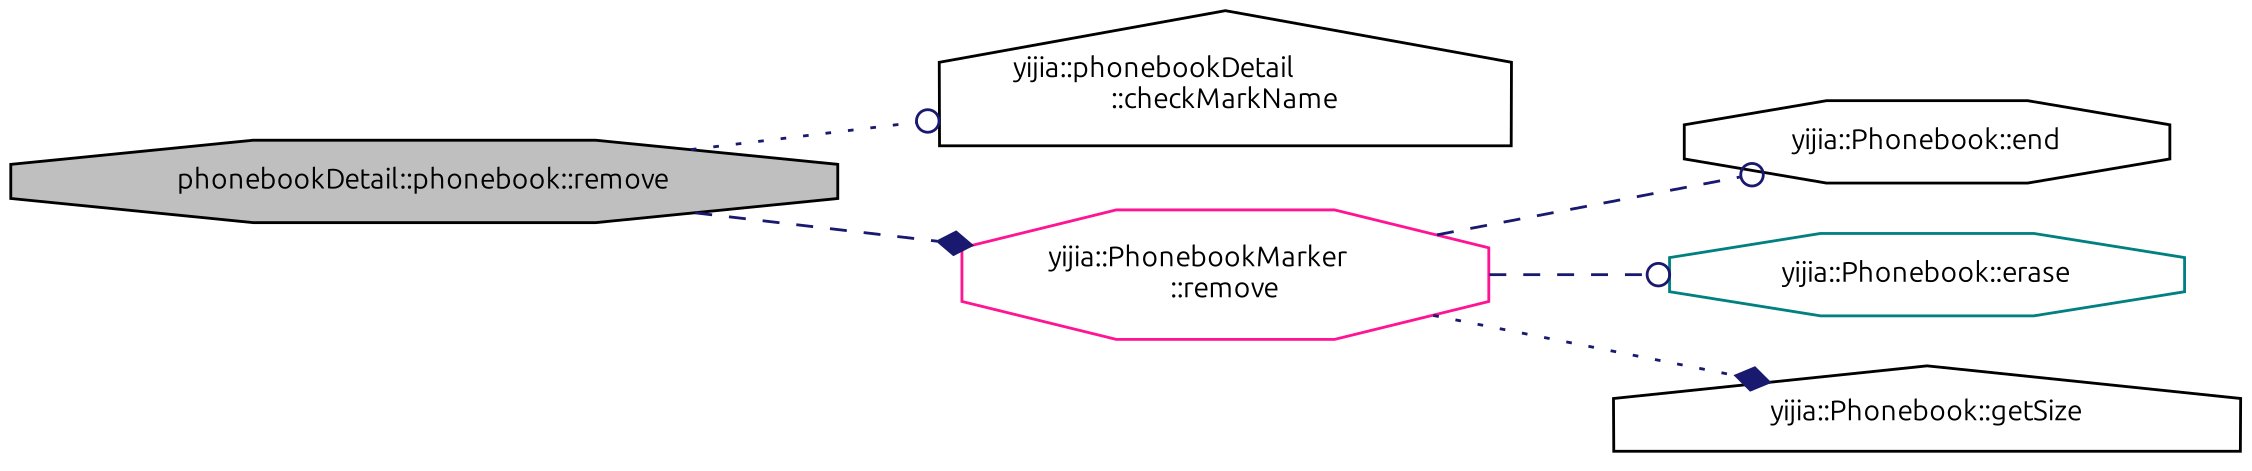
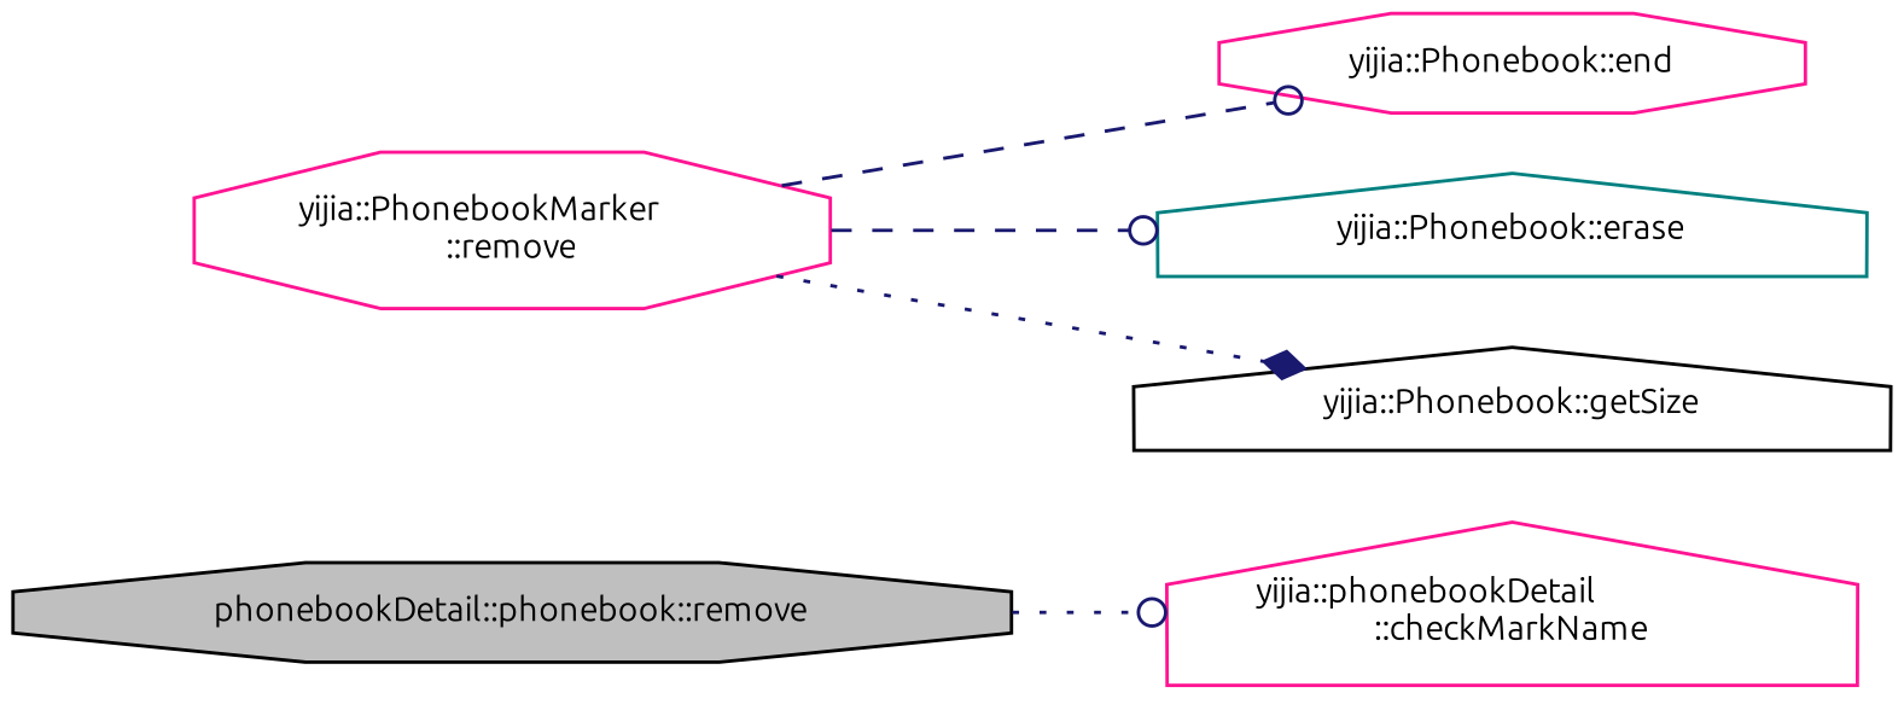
  digraph {
    fontname=Ubuntu
    rankdir=LR
    node [color=black fillcolor=white fontname=Ubuntu fontsize=10 shape=octagon style=filled]
    edge [arrowhead=odot color=midnightblue fontname=Ubuntu fontsize=10 labelfontname=Helvetica labelfontsize=10 style=dashed]
    n1 [fillcolor=grey75 fontcolor=black height=0.2 label="phonebookDetail::phonebook::remove" width=0.4]
-   n2 [height=0.2 label="yijia::phonebookDetail\l::checkMarkName" shape=house width=0.4]
+   n2 [color=deeppink height=0.2 label="yijia::phonebookDetail\l::checkMarkName" shape=house width=0.4]
    n3 [color=deeppink height=0.2 label="yijia::PhonebookMarker\l::remove" width=0.4]
-   n4 [height=0.2 label="yijia::Phonebook::end" width=0.4]
-   n5 [color=teal height=0.2 label="yijia::Phonebook::erase" width=0.4]
+   n4 [color=deeppink height=0.2 label="yijia::Phonebook::end" width=0.4]
+   n5 [color=teal height=0.2 label="yijia::Phonebook::erase" shape=house width=0.4]
    n6 [height=0.2 label="yijia::Phonebook::getSize" shape=house width=0.4]
    n1 -> n2 [style=dotted]
-   n1 -> n3 [arrowhead=diamond]
    n3 -> n4
    n3 -> n5
    n3 -> n6 [arrowhead=diamond style=dotted]
  }
